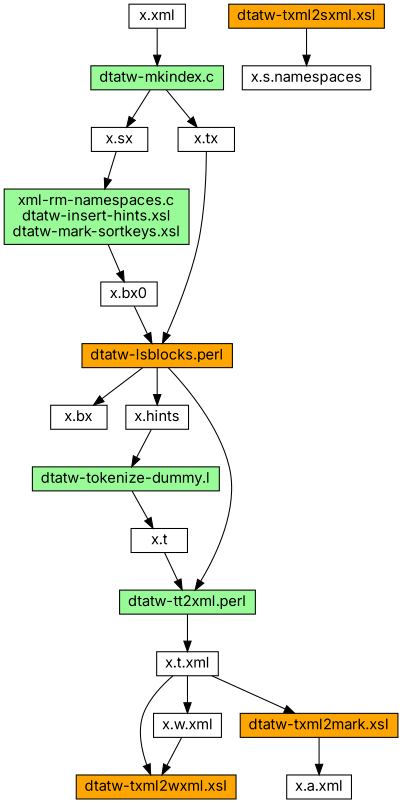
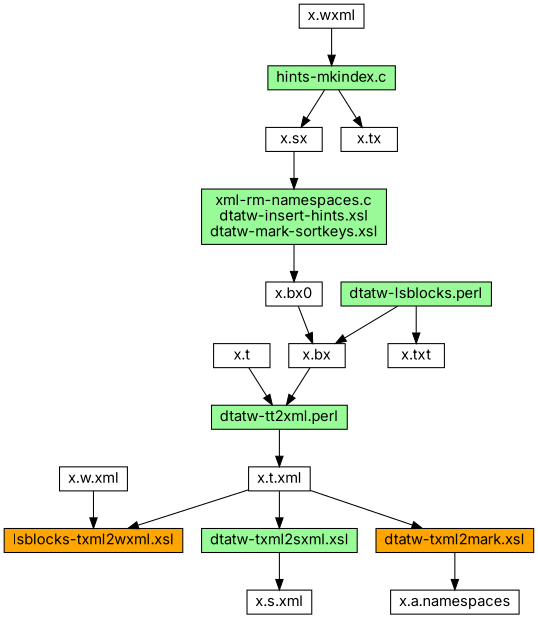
  digraph {
    fontname=Inter
    node [fontname=Inter shape=rectangle]
    edge [fontname=Inter]
    n1 [height=0.25 label="x.sx"]
    n2 [height=0.25 label="x.tx"]
    n3 [height=0.25 label="x.bx"]
-   n4 [height=0.25 label="x.hints"]
+   n4 [height=0.25 label="x.txt"]
    n5 [fillcolor=PaleGreen height=0.25 label="xml-rm-namespaces.c\ndtatw-insert-hints.xsl\ndtatw-mark-sortkeys.xsl" style=filled]
-   n6 [fillcolor=orange height=0.25 label="dtatw-lsblocks.perl" style=filled]
+   n6 [fillcolor=PaleGreen height=0.25 label="dtatw-lsblocks.perl" style=filled]
    n7 [fillcolor=PaleGreen height=0.25 label="dtatw-tt2xml.perl" style=filled]
-   n8 [fillcolor=PaleGreen height=0.25 label="dtatw-tokenize-dummy.l" style=filled]
-   n9 [height=0.25 label="x.xml"]
-   n10 [fillcolor=PaleGreen height=0.25 label="dtatw-mkindex.c" style=filled]
+   n9 [height=0.25 label="x.wxml"]
+   n10 [fillcolor=PaleGreen height=0.25 label="hints-mkindex.c" style=filled]
    n11 [height=0.25 label="x.t.xml"]
    n12 [height=0.25 label="x.bx0"]
    n13 [height=0.25 label="x.t"]
-   n14 [fillcolor=orange height=0.25 label="dtatw-txml2sxml.xsl" style=filled]
-   n15 [fillcolor=orange height=0.25 label="dtatw-txml2wxml.xsl" style=filled]
+   n14 [fillcolor=PaleGreen height=0.25 label="dtatw-txml2sxml.xsl" style=filled]
+   n15 [fillcolor=orange height=0.25 label="lsblocks-txml2wxml.xsl" style=filled]
    n16 [fillcolor=orange height=0.25 label="dtatw-txml2mark.xsl" style=filled]
-   n17 [height=0.25 label="x.s.namespaces"]
-   n18 [height=0.25 label="x.a.xml"]
+   n17 [height=0.25 label="x.s.xml"]
+   n18 [height=0.25 label="x.a.namespaces"]
    n19 [height=0.25 label="x.w.xml"]
    subgraph sub_1 {
      rank=same
      n1
      n2
    }
    subgraph sub_2 {
      rank=same
      n3
      n4
    }
    n1 -> n5
-   n2 -> n6
-   n6 -> n7
-   n4 -> n8
+   n3 -> n7
    n5 -> n12
    n6 -> n3
    n6 -> n4
    n7 -> n11
-   n8 -> n13
    n9 -> n10
    n10 -> n1
    n10 -> n2
-   n11 -> n19
+   n11 -> n14
    n11 -> n15
    n11 -> n16
-   n12 -> n6
+   n12 -> n3
    n13 -> n7
    n14 -> n17
    n16 -> n18
    n19 -> n15
  }
